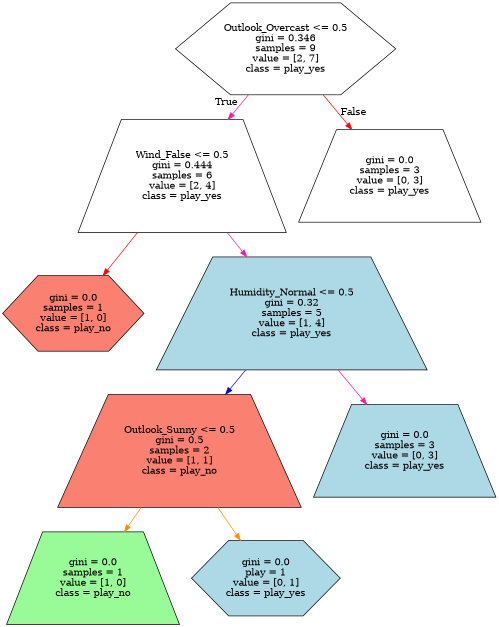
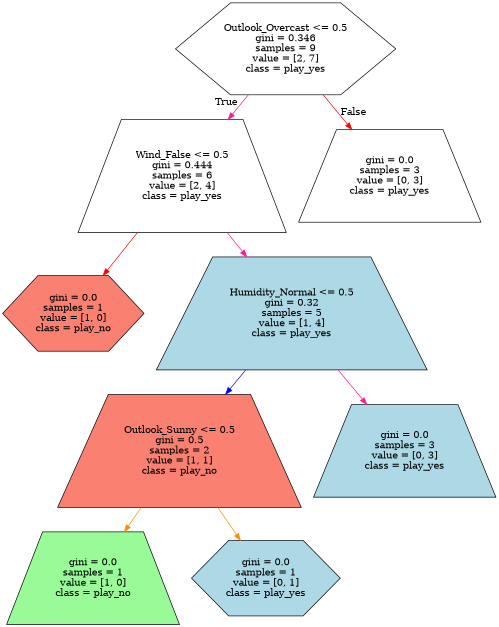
  digraph {
    node [color=black fillcolor=white shape=trapezium style=filled]
    edge [color=deeppink]
    n1 [label="Outlook_Overcast <= 0.5\ngini = 0.346\nsamples = 9\nvalue = [2, 7]\nclass = play_yes" shape=hexagon]
    n2 [label="Wind_False <= 0.5\ngini = 0.444\nsamples = 6\nvalue = [2, 4]\nclass = play_yes"]
    n3 [label="gini = 0.0\nsamples = 3\nvalue = [0, 3]\nclass = play_yes"]
    n4 [fillcolor=salmon label="gini = 0.0\nsamples = 1\nvalue = [1, 0]\nclass = play_no" shape=hexagon]
    n5 [fillcolor=lightblue label="Humidity_Normal <= 0.5\ngini = 0.32\nsamples = 5\nvalue = [1, 4]\nclass = play_yes"]
    n6 [fillcolor=salmon label="Outlook_Sunny <= 0.5\ngini = 0.5\nsamples = 2\nvalue = [1, 1]\nclass = play_no"]
    n7 [fillcolor=lightblue label="gini = 0.0\nsamples = 3\nvalue = [0, 3]\nclass = play_yes"]
    n8 [fillcolor=palegreen label="gini = 0.0\nsamples = 1\nvalue = [1, 0]\nclass = play_no"]
-   n9 [fillcolor=lightblue label="gini = 0.0\nplay = 1\nvalue = [0, 1]\nclass = play_yes" shape=hexagon]
+   n9 [fillcolor=lightblue label="gini = 0.0\nsamples = 1\nvalue = [0, 1]\nclass = play_yes" shape=hexagon]
    n1 -> n2 [headlabel=True labelangle=45 labeldistance=2.5]
    n1 -> n3 [headlabel=False labelangle=-45 labeldistance=2.5 color=red]
    n2 -> n4 [color=red]
    n2 -> n5
    n5 -> n6 [color=blue]
    n5 -> n7
    n6 -> n8 [color=darkorange]
    n6 -> n9 [color=darkorange]
  }
